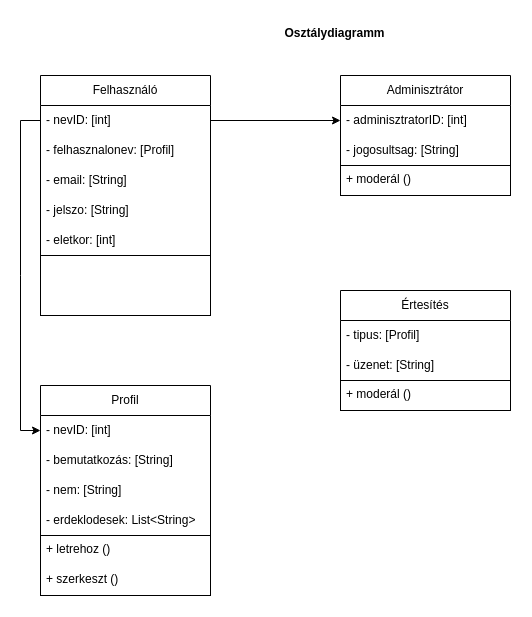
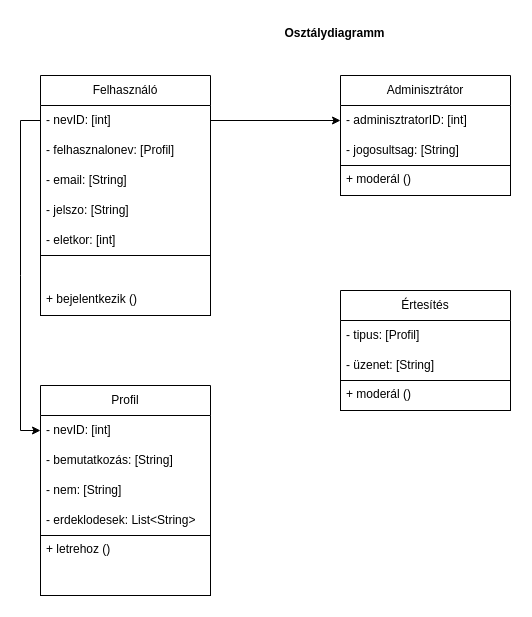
  <mxCell id="0" />
  <mxCell id="1" parent="0" />
  <mxCell id="2" value="" style="rounded=0;whiteSpace=wrap;html=1;" vertex="1" parent="1"><mxGeometry x="340" y="165" width="170" height="30" as="geometry" /></mxCell>
  <mxCell id="3" value="" style="rounded=0;whiteSpace=wrap;html=1;" vertex="1" parent="1"><mxGeometry x="40" y="535" width="170" height="60" as="geometry" /></mxCell>
  <mxCell id="4" value="" style="rounded=0;whiteSpace=wrap;html=1;" vertex="1" parent="1"><mxGeometry x="40" y="255" width="170" height="60" as="geometry" /></mxCell>
  <mxCell id="5" value="Felhasználó" style="swimlane;fontStyle=0;childLayout=stackLayout;horizontal=1;startSize=30;horizontalStack=0;resizeParent=1;resizeParentMax=0;resizeLast=0;collapsible=1;marginBottom=0;whiteSpace=wrap;html=1;" vertex="1" parent="1"><mxGeometry x="40" y="75" width="170" height="180" as="geometry" /></mxCell>
  <mxCell id="6" value="- nevID: [int&lt;span style=&quot;background-color: initial;&quot;&gt;]&lt;/span&gt;" style="text;strokeColor=none;fillColor=none;align=left;verticalAlign=middle;spacingLeft=4;spacingRight=4;overflow=hidden;points=[[0,0.5],[1,0.5]];portConstraint=eastwest;rotatable=0;whiteSpace=wrap;html=1;" vertex="1" parent="5"><mxGeometry y="30" width="170" height="30" as="geometry" /></mxCell>
  <mxCell id="7" value="- felhasznalonev: [Profil]" style="text;strokeColor=none;fillColor=none;align=left;verticalAlign=middle;spacingLeft=4;spacingRight=4;overflow=hidden;points=[[0,0.5],[1,0.5]];portConstraint=eastwest;rotatable=0;whiteSpace=wrap;html=1;" vertex="1" parent="5"><mxGeometry y="60" width="170" height="30" as="geometry" /></mxCell>
  <mxCell id="8" value="- email: [String]" style="text;strokeColor=none;fillColor=none;align=left;verticalAlign=middle;spacingLeft=4;spacingRight=4;overflow=hidden;points=[[0,0.5],[1,0.5]];portConstraint=eastwest;rotatable=0;whiteSpace=wrap;html=1;" vertex="1" parent="5"><mxGeometry y="90" width="170" height="30" as="geometry" /></mxCell>
  <mxCell id="9" value="- jelszo: [String]" style="text;strokeColor=none;fillColor=none;align=left;verticalAlign=middle;spacingLeft=4;spacingRight=4;overflow=hidden;points=[[0,0.5],[1,0.5]];portConstraint=eastwest;rotatable=0;whiteSpace=wrap;html=1;" vertex="1" parent="5"><mxGeometry y="120" width="170" height="30" as="geometry" /></mxCell>
  <mxCell id="10" value="- eletkor: [int&lt;span style=&quot;background-color: initial;&quot;&gt;]&lt;/span&gt;" style="text;strokeColor=none;fillColor=none;align=left;verticalAlign=middle;spacingLeft=4;spacingRight=4;overflow=hidden;points=[[0,0.5],[1,0.5]];portConstraint=eastwest;rotatable=0;whiteSpace=wrap;html=1;" vertex="1" parent="5"><mxGeometry y="150" width="170" height="30" as="geometry" /></mxCell>
  <mxCell id="11" value="Profil" style="swimlane;fontStyle=0;childLayout=stackLayout;horizontal=1;startSize=30;horizontalStack=0;resizeParent=1;resizeParentMax=0;resizeLast=0;collapsible=1;marginBottom=0;whiteSpace=wrap;html=1;" vertex="1" parent="1"><mxGeometry x="40" y="385" width="170" height="150" as="geometry" /></mxCell>
  <mxCell id="12" value="- nevID: [int]" style="text;strokeColor=none;fillColor=none;align=left;verticalAlign=middle;spacingLeft=4;spacingRight=4;overflow=hidden;points=[[0,0.5],[1,0.5]];portConstraint=eastwest;rotatable=0;whiteSpace=wrap;html=1;" vertex="1" parent="11"><mxGeometry y="30" width="170" height="30" as="geometry" /></mxCell>
  <mxCell id="13" value="- bemutatkozás: [String]" style="text;strokeColor=none;fillColor=none;align=left;verticalAlign=middle;spacingLeft=4;spacingRight=4;overflow=hidden;points=[[0,0.5],[1,0.5]];portConstraint=eastwest;rotatable=0;whiteSpace=wrap;html=1;" vertex="1" parent="11"><mxGeometry y="60" width="170" height="30" as="geometry" /></mxCell>
  <mxCell id="14" value="- nem: [String]" style="text;strokeColor=none;fillColor=none;align=left;verticalAlign=middle;spacingLeft=4;spacingRight=4;overflow=hidden;points=[[0,0.5],[1,0.5]];portConstraint=eastwest;rotatable=0;whiteSpace=wrap;html=1;" vertex="1" parent="11"><mxGeometry y="90" width="170" height="30" as="geometry" /></mxCell>
  <mxCell id="15" value="- erdeklodesek: List&amp;lt;String&amp;gt;" style="text;strokeColor=none;fillColor=none;align=left;verticalAlign=middle;spacingLeft=4;spacingRight=4;overflow=hidden;points=[[0,0.5],[1,0.5]];portConstraint=eastwest;rotatable=0;whiteSpace=wrap;html=1;" vertex="1" parent="11"><mxGeometry y="120" width="170" height="30" as="geometry" /></mxCell>
+ <mxCell id="16" value="+ bejelentkezik ()" style="text;strokeColor=none;fillColor=none;align=left;verticalAlign=top;spacingLeft=4;spacingRight=4;overflow=hidden;rotatable=0;points=[[0,0.5],[1,0.5]];portConstraint=eastwest;whiteSpace=wrap;html=1;" vertex="1" parent="1"><mxGeometry x="40" y="285" width="170" height="30" as="geometry" /></mxCell>
  <mxCell id="17" value="" style="endArrow=classic;html=1;rounded=0;exitX=0;exitY=0.5;exitDx=0;exitDy=0;entryX=0;entryY=0.5;entryDx=0;entryDy=0;" edge="1" parent="1" source="6" target="12"><mxGeometry width="50" height="50" relative="1" as="geometry"><mxPoint x="180" y="345" as="sourcePoint" /><mxPoint x="250" y="315" as="targetPoint" /><Array as="points"><mxPoint x="20" y="120" /><mxPoint x="20" y="275" /><mxPoint x="20" y="430" /></Array></mxGeometry></mxCell>
  <mxCell id="18" value="+ letrehoz ()" style="text;strokeColor=none;fillColor=none;align=left;verticalAlign=top;spacingLeft=4;spacingRight=4;overflow=hidden;rotatable=0;points=[[0,0.5],[1,0.5]];portConstraint=eastwest;whiteSpace=wrap;html=1;" vertex="1" parent="1"><mxGeometry x="40" y="535" width="170" height="30" as="geometry" /></mxCell>
- <mxCell id="19" value="+ szerkeszt ()" style="text;strokeColor=none;fillColor=none;align=left;verticalAlign=top;spacingLeft=4;spacingRight=4;overflow=hidden;rotatable=0;points=[[0,0.5],[1,0.5]];portConstraint=eastwest;whiteSpace=wrap;html=1;" vertex="1" parent="1"><mxGeometry x="40" y="565" width="170" height="30" as="geometry" /></mxCell>
  <mxCell id="20" value="Adminisztrátor" style="swimlane;fontStyle=0;childLayout=stackLayout;horizontal=1;startSize=30;horizontalStack=0;resizeParent=1;resizeParentMax=0;resizeLast=0;collapsible=1;marginBottom=0;whiteSpace=wrap;html=1;" vertex="1" parent="1"><mxGeometry x="340" y="75" width="170" height="90" as="geometry"><mxRectangle x="320" y="40" width="120" height="30" as="alternateBounds" /></mxGeometry></mxCell>
  <mxCell id="21" value="- adminisztratorID: [int&lt;span style=&quot;background-color: initial;&quot;&gt;]&lt;/span&gt;" style="text;strokeColor=none;fillColor=none;align=left;verticalAlign=middle;spacingLeft=4;spacingRight=4;overflow=hidden;points=[[0,0.5],[1,0.5]];portConstraint=eastwest;rotatable=0;whiteSpace=wrap;html=1;" vertex="1" parent="20"><mxGeometry y="30" width="170" height="30" as="geometry" /></mxCell>
  <mxCell id="22" value="- jogosultsag: [String]" style="text;strokeColor=none;fillColor=none;align=left;verticalAlign=middle;spacingLeft=4;spacingRight=4;overflow=hidden;points=[[0,0.5],[1,0.5]];portConstraint=eastwest;rotatable=0;whiteSpace=wrap;html=1;" vertex="1" parent="20"><mxGeometry y="60" width="170" height="30" as="geometry" /></mxCell>
  <mxCell id="23" value="+ moderál ()" style="text;strokeColor=none;fillColor=none;align=left;verticalAlign=top;spacingLeft=4;spacingRight=4;overflow=hidden;rotatable=0;points=[[0,0.5],[1,0.5]];portConstraint=eastwest;whiteSpace=wrap;html=1;" vertex="1" parent="1"><mxGeometry x="340" y="165" width="170" height="30" as="geometry" /></mxCell>
  <mxCell id="24" value="" style="rounded=0;whiteSpace=wrap;html=1;" vertex="1" parent="1"><mxGeometry x="340" y="380" width="170" height="30" as="geometry" /></mxCell>
  <mxCell id="25" value="Értesítés" style="swimlane;fontStyle=0;childLayout=stackLayout;horizontal=1;startSize=30;horizontalStack=0;resizeParent=1;resizeParentMax=0;resizeLast=0;collapsible=1;marginBottom=0;whiteSpace=wrap;html=1;" vertex="1" parent="1"><mxGeometry x="340" y="290" width="170" height="90" as="geometry"><mxRectangle x="320" y="40" width="120" height="30" as="alternateBounds" /></mxGeometry></mxCell>
  <mxCell id="26" value="- tipus: [Profil]" style="text;strokeColor=none;fillColor=none;align=left;verticalAlign=middle;spacingLeft=4;spacingRight=4;overflow=hidden;points=[[0,0.5],[1,0.5]];portConstraint=eastwest;rotatable=0;whiteSpace=wrap;html=1;" vertex="1" parent="25"><mxGeometry y="30" width="170" height="30" as="geometry" /></mxCell>
  <mxCell id="27" value="- üzenet: [String]" style="text;strokeColor=none;fillColor=none;align=left;verticalAlign=middle;spacingLeft=4;spacingRight=4;overflow=hidden;points=[[0,0.5],[1,0.5]];portConstraint=eastwest;rotatable=0;whiteSpace=wrap;html=1;" vertex="1" parent="25"><mxGeometry y="60" width="170" height="30" as="geometry" /></mxCell>
  <mxCell id="28" value="+ moderál ()" style="text;strokeColor=none;fillColor=none;align=left;verticalAlign=top;spacingLeft=4;spacingRight=4;overflow=hidden;rotatable=0;points=[[0,0.5],[1,0.5]];portConstraint=eastwest;whiteSpace=wrap;html=1;" vertex="1" parent="1"><mxGeometry x="340" y="380" width="170" height="30" as="geometry" /></mxCell>
  <mxCell id="29" value="Osztálydiagramm" style="text;align=center;fontStyle=1;verticalAlign=middle;spacingLeft=3;spacingRight=3;strokeColor=none;rotatable=0;points=[[0,0.5],[1,0.5]];portConstraint=eastwest;html=1;" vertex="1" parent="1"><mxGeometry x="254" y="20" width="160" height="26" as="geometry" /></mxCell>
  <mxCell id="30" style="edgeStyle=orthogonalEdgeStyle;rounded=0;orthogonalLoop=1;jettySize=auto;html=1;entryX=0;entryY=0.5;entryDx=0;entryDy=0;" edge="1" parent="1" source="6" target="21"><mxGeometry relative="1" as="geometry" /></mxCell>
